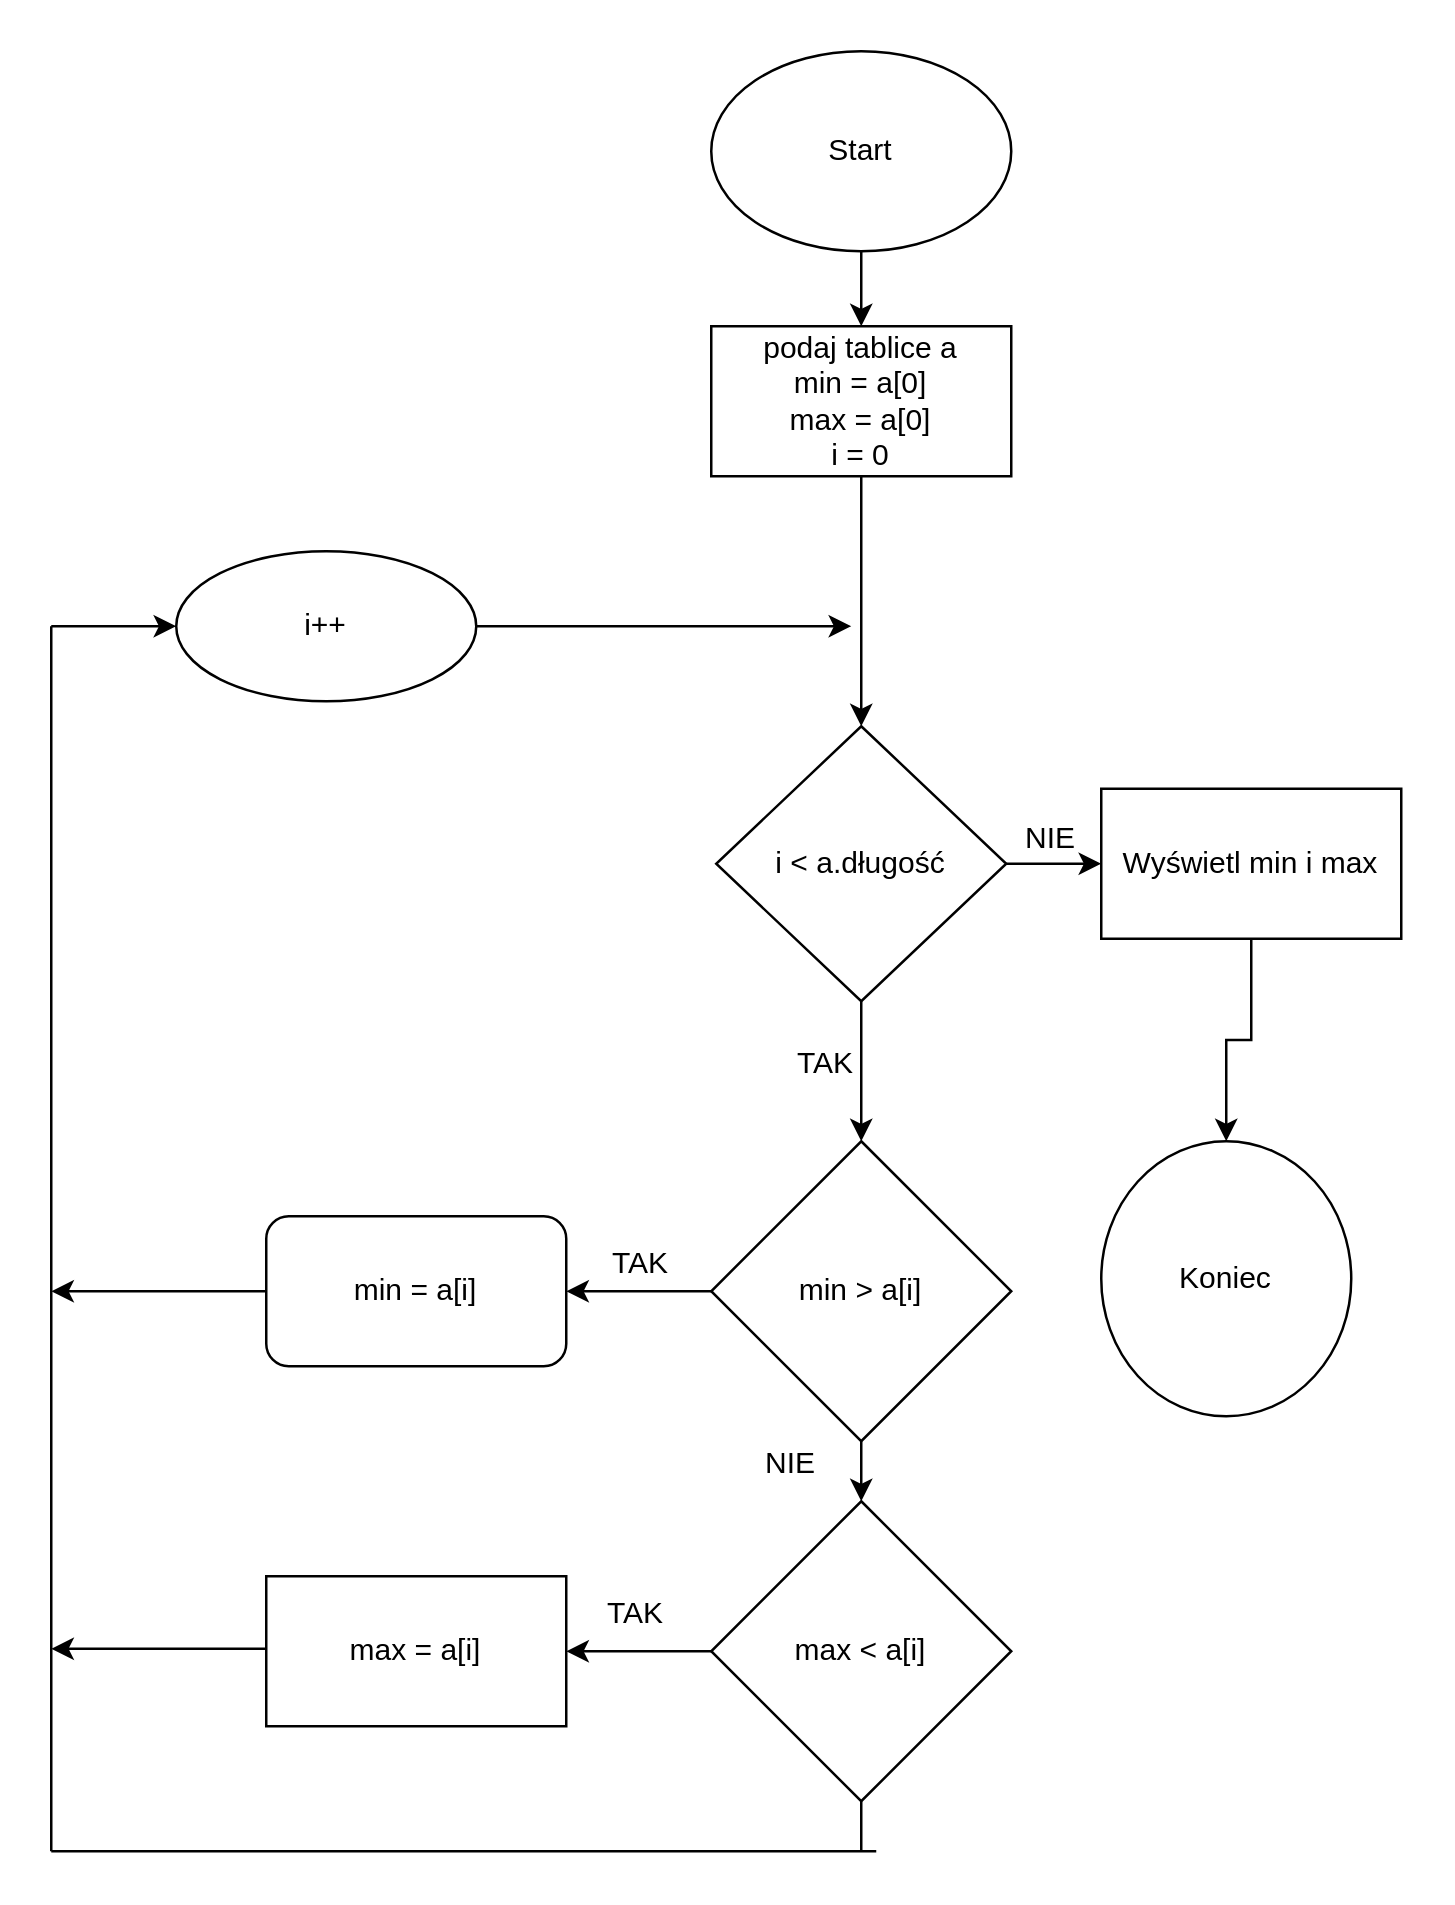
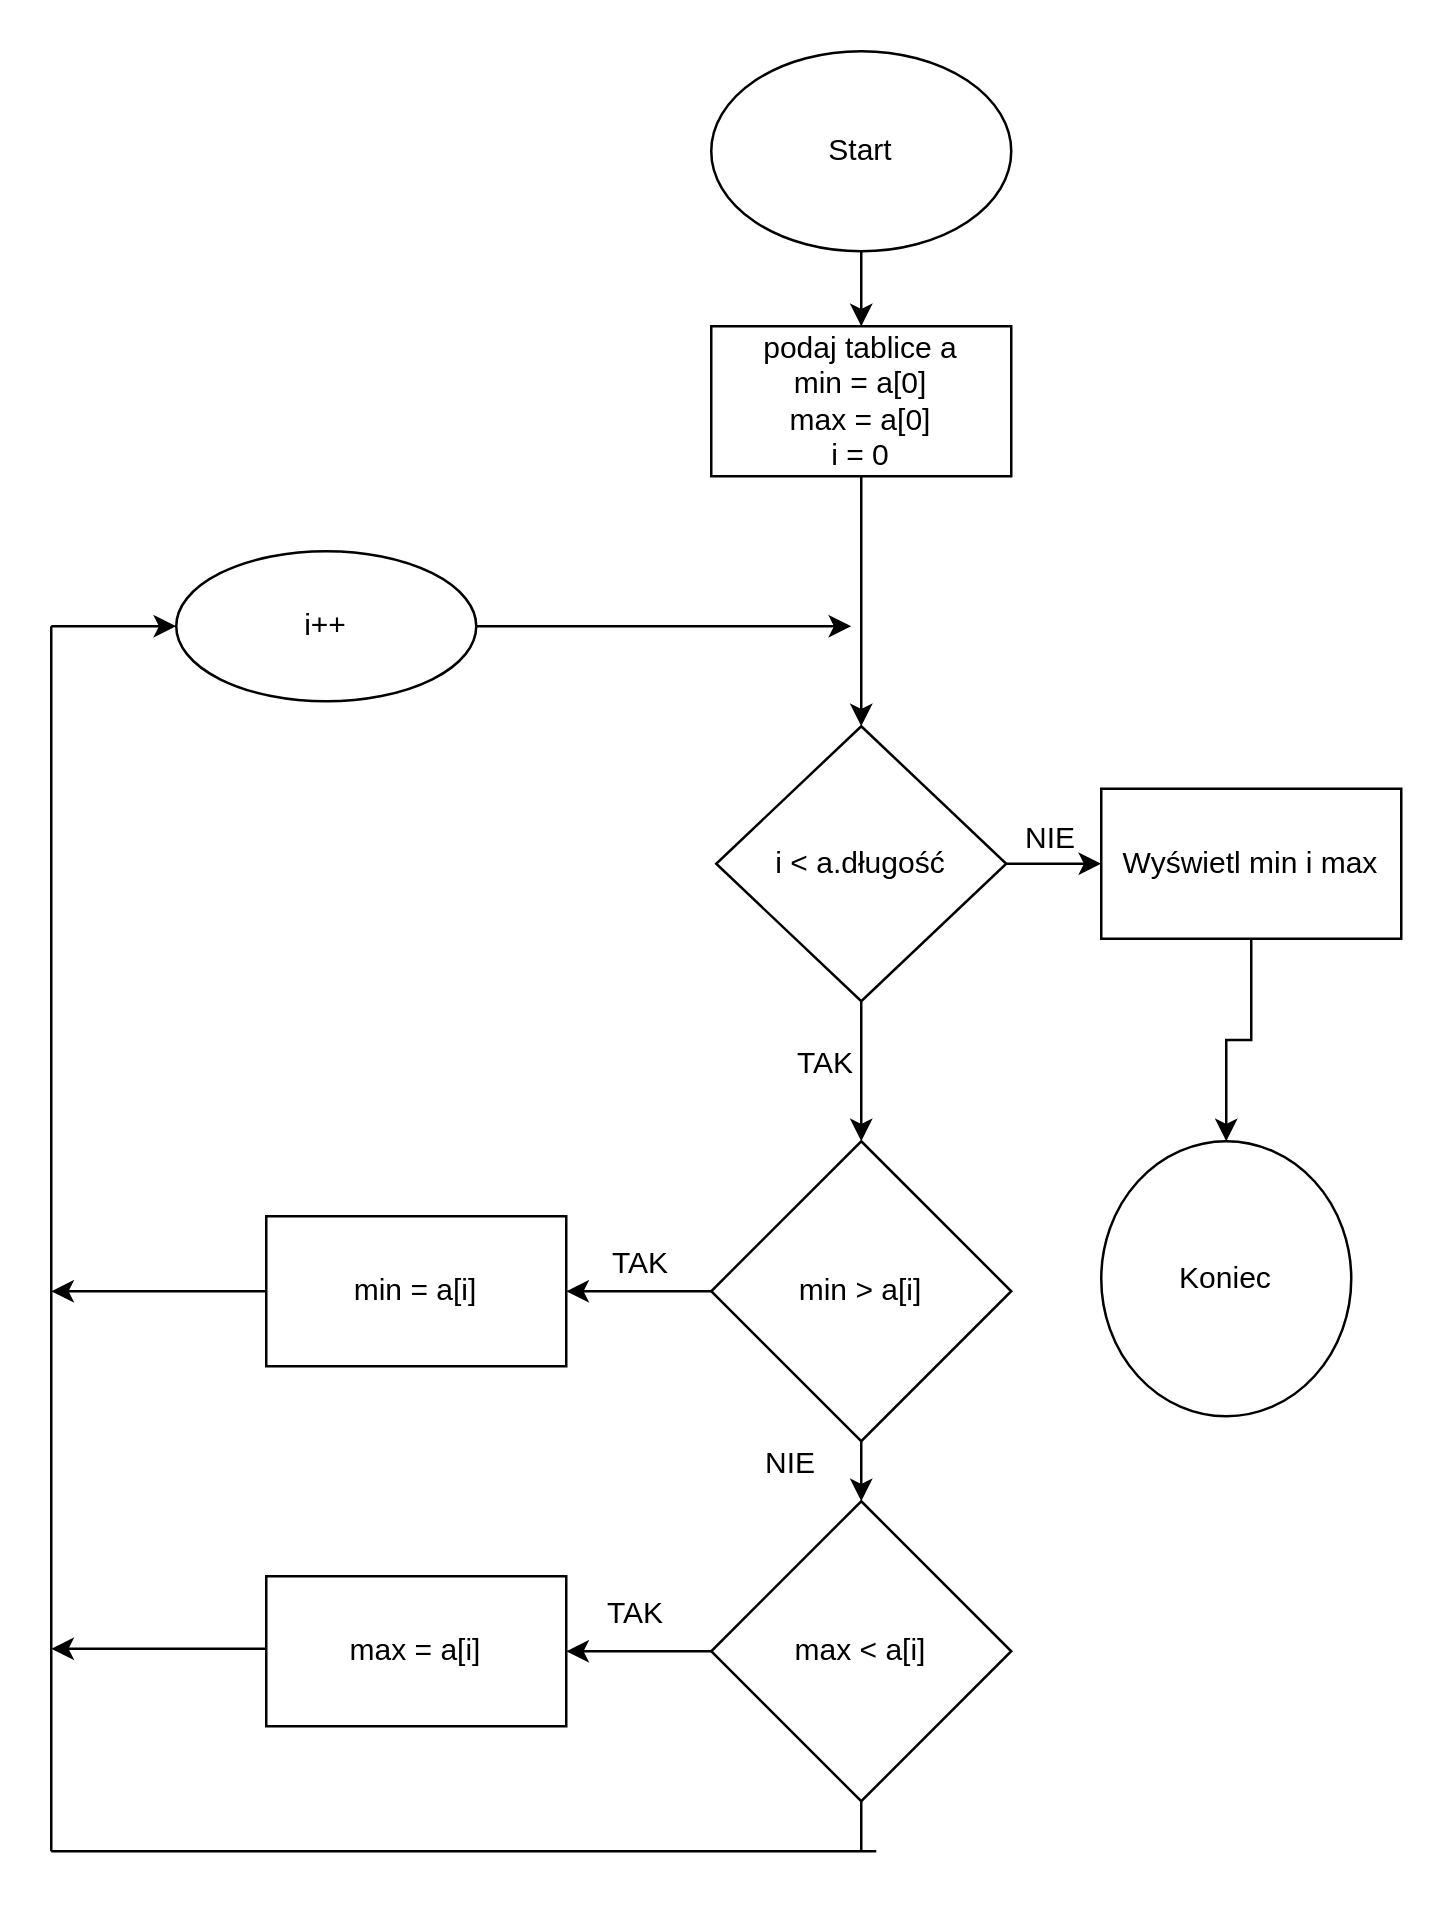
  <mxCell id="0" />
  <mxCell id="1" parent="0" />
  <mxCell id="2" value="" style="edgeStyle=orthogonalEdgeStyle;rounded=0;orthogonalLoop=1;jettySize=auto;html=1;" edge="1" parent="1" source="3" target="5"><mxGeometry relative="1" as="geometry" /></mxCell>
  <mxCell id="3" value="Start" style="ellipse;whiteSpace=wrap;html=1;" vertex="1" parent="1"><mxGeometry x="284" y="20" width="120" height="80" as="geometry" /></mxCell>
  <mxCell id="4" value="" style="edgeStyle=orthogonalEdgeStyle;rounded=0;orthogonalLoop=1;jettySize=auto;html=1;" edge="1" parent="1" source="5" target="8"><mxGeometry relative="1" as="geometry" /></mxCell>
  <mxCell id="5" value="podaj tablice a&lt;br&gt;min = a[0]&lt;br&gt;max = a[0]&lt;br&gt;i = 0" style="rounded=0;whiteSpace=wrap;html=1;" vertex="1" parent="1"><mxGeometry x="284" y="130" width="120" height="60" as="geometry" /></mxCell>
  <mxCell id="6" value="" style="edgeStyle=orthogonalEdgeStyle;rounded=0;orthogonalLoop=1;jettySize=auto;html=1;" edge="1" parent="1" source="8" target="11"><mxGeometry relative="1" as="geometry" /></mxCell>
  <mxCell id="7" value="" style="edgeStyle=orthogonalEdgeStyle;rounded=0;orthogonalLoop=1;jettySize=auto;html=1;" edge="1" parent="1" source="8" target="27"><mxGeometry relative="1" as="geometry" /></mxCell>
  <mxCell id="8" value="i &amp;lt; a.długość" style="rhombus;whiteSpace=wrap;html=1;" vertex="1" parent="1"><mxGeometry x="286" y="290" width="116" height="110" as="geometry" /></mxCell>
  <mxCell id="9" value="" style="edgeStyle=orthogonalEdgeStyle;rounded=0;orthogonalLoop=1;jettySize=auto;html=1;" edge="1" parent="1" source="11" target="12"><mxGeometry relative="1" as="geometry" /></mxCell>
  <mxCell id="10" value="" style="edgeStyle=orthogonalEdgeStyle;rounded=0;orthogonalLoop=1;jettySize=auto;html=1;" edge="1" parent="1" source="11" target="17"><mxGeometry relative="1" as="geometry" /></mxCell>
  <mxCell id="11" value="min &amp;gt; a[i]" style="rhombus;whiteSpace=wrap;html=1;" vertex="1" parent="1"><mxGeometry x="284" y="456" width="120" height="120" as="geometry" /></mxCell>
- <mxCell id="12" value="min = a[i]" style="whiteSpace=wrap;html=1;rounded=1;" vertex="1" parent="1"><mxGeometry x="106" y="486" width="120" height="60" as="geometry" /></mxCell>
+ <mxCell id="12" value="min = a[i]" style="rounded=0;whiteSpace=wrap;html=1;" vertex="1" parent="1"><mxGeometry x="106" y="486" width="120" height="60" as="geometry" /></mxCell>
  <mxCell id="13" value="TAK" style="text;html=1;strokeColor=none;fillColor=none;align=center;verticalAlign=middle;whiteSpace=wrap;rounded=0;" vertex="1" parent="1"><mxGeometry x="300" y="410" width="60" height="30" as="geometry" /></mxCell>
  <mxCell id="14" value="TAK" style="text;html=1;strokeColor=none;fillColor=none;align=center;verticalAlign=middle;whiteSpace=wrap;rounded=0;" vertex="1" parent="1"><mxGeometry x="226" y="490" width="60" height="30" as="geometry" /></mxCell>
  <mxCell id="15" value="max = a[i]" style="rounded=0;whiteSpace=wrap;html=1;" vertex="1" parent="1"><mxGeometry x="106" y="630" width="120" height="60" as="geometry" /></mxCell>
  <mxCell id="16" value="" style="edgeStyle=orthogonalEdgeStyle;rounded=0;orthogonalLoop=1;jettySize=auto;html=1;" edge="1" parent="1" source="17" target="15"><mxGeometry relative="1" as="geometry" /></mxCell>
  <mxCell id="17" value="max &amp;lt; a[i]" style="rhombus;whiteSpace=wrap;html=1;" vertex="1" parent="1"><mxGeometry x="284" y="600" width="120" height="120" as="geometry" /></mxCell>
  <mxCell id="18" value="NIE" style="text;html=1;strokeColor=none;fillColor=none;align=center;verticalAlign=middle;whiteSpace=wrap;rounded=0;" vertex="1" parent="1"><mxGeometry x="286" y="570" width="60" height="30" as="geometry" /></mxCell>
  <mxCell id="19" value="TAK" style="text;html=1;strokeColor=none;fillColor=none;align=center;verticalAlign=middle;whiteSpace=wrap;rounded=0;" vertex="1" parent="1"><mxGeometry x="224" y="630" width="60" height="30" as="geometry" /></mxCell>
  <mxCell id="20" value="" style="endArrow=none;html=1;rounded=0;exitX=0.5;exitY=1;exitDx=0;exitDy=0;" edge="1" parent="1" source="17"><mxGeometry width="50" height="50" relative="1" as="geometry"><mxPoint x="250" y="500" as="sourcePoint" /><mxPoint x="344" y="740" as="targetPoint" /></mxGeometry></mxCell>
  <mxCell id="21" value="" style="endArrow=none;html=1;rounded=0;" edge="1" parent="1"><mxGeometry width="50" height="50" relative="1" as="geometry"><mxPoint x="350" y="740" as="sourcePoint" /><mxPoint x="20" y="740" as="targetPoint" /></mxGeometry></mxCell>
  <mxCell id="22" value="" style="endArrow=none;html=1;rounded=0;" edge="1" parent="1"><mxGeometry width="50" height="50" relative="1" as="geometry"><mxPoint x="20" y="740" as="sourcePoint" /><mxPoint x="20" y="250" as="targetPoint" /></mxGeometry></mxCell>
  <mxCell id="23" value="i++" style="ellipse;whiteSpace=wrap;html=1;" vertex="1" parent="1"><mxGeometry x="70" y="220" width="120" height="60" as="geometry" /></mxCell>
  <mxCell id="24" value="" style="endArrow=classic;html=1;rounded=0;entryX=0;entryY=0.5;entryDx=0;entryDy=0;" edge="1" parent="1" target="23"><mxGeometry width="50" height="50" relative="1" as="geometry"><mxPoint x="20" y="250" as="sourcePoint" /><mxPoint x="300" y="450" as="targetPoint" /></mxGeometry></mxCell>
  <mxCell id="25" value="" style="endArrow=classic;html=1;rounded=0;exitX=1;exitY=0.5;exitDx=0;exitDy=0;" edge="1" parent="1" source="23"><mxGeometry width="50" height="50" relative="1" as="geometry"><mxPoint x="250" y="500" as="sourcePoint" /><mxPoint x="340" y="250" as="targetPoint" /></mxGeometry></mxCell>
  <mxCell id="26" value="" style="edgeStyle=orthogonalEdgeStyle;rounded=0;orthogonalLoop=1;jettySize=auto;html=1;" edge="1" parent="1" source="27" target="28"><mxGeometry relative="1" as="geometry" /></mxCell>
  <mxCell id="27" value="Wyświetl min i max" style="whiteSpace=wrap;html=1;" vertex="1" parent="1"><mxGeometry x="440" y="315" width="120" height="60" as="geometry" /></mxCell>
  <mxCell id="28" value="Koniec" style="ellipse;whiteSpace=wrap;html=1;" vertex="1" parent="1"><mxGeometry x="440" y="456" width="100" height="110" as="geometry" /></mxCell>
  <mxCell id="29" value="" style="endArrow=classic;html=1;rounded=0;exitX=0;exitY=0.5;exitDx=0;exitDy=0;" edge="1" parent="1" source="12"><mxGeometry width="50" height="50" relative="1" as="geometry"><mxPoint x="250" y="500" as="sourcePoint" /><mxPoint x="20" y="516" as="targetPoint" /></mxGeometry></mxCell>
  <mxCell id="30" value="" style="endArrow=classic;html=1;rounded=0;exitX=0;exitY=0.5;exitDx=0;exitDy=0;" edge="1" parent="1"><mxGeometry width="50" height="50" relative="1" as="geometry"><mxPoint x="106" y="659" as="sourcePoint" /><mxPoint x="20" y="659" as="targetPoint" /></mxGeometry></mxCell>
  <mxCell id="31" value="NIE" style="text;html=1;strokeColor=none;fillColor=none;align=center;verticalAlign=middle;whiteSpace=wrap;rounded=0;" vertex="1" parent="1"><mxGeometry x="390" y="320" width="60" height="30" as="geometry" /></mxCell>
